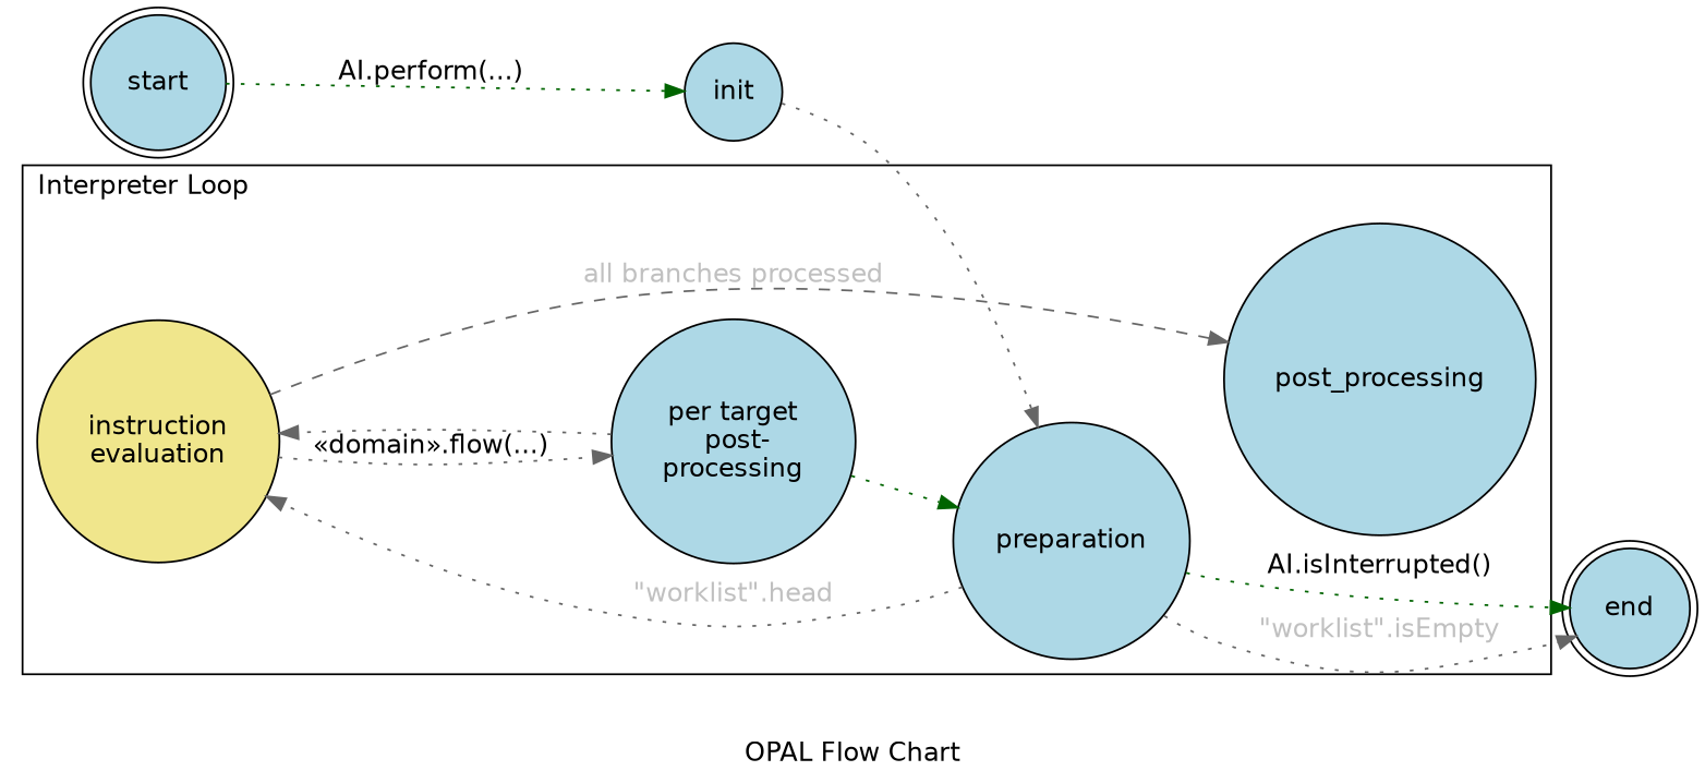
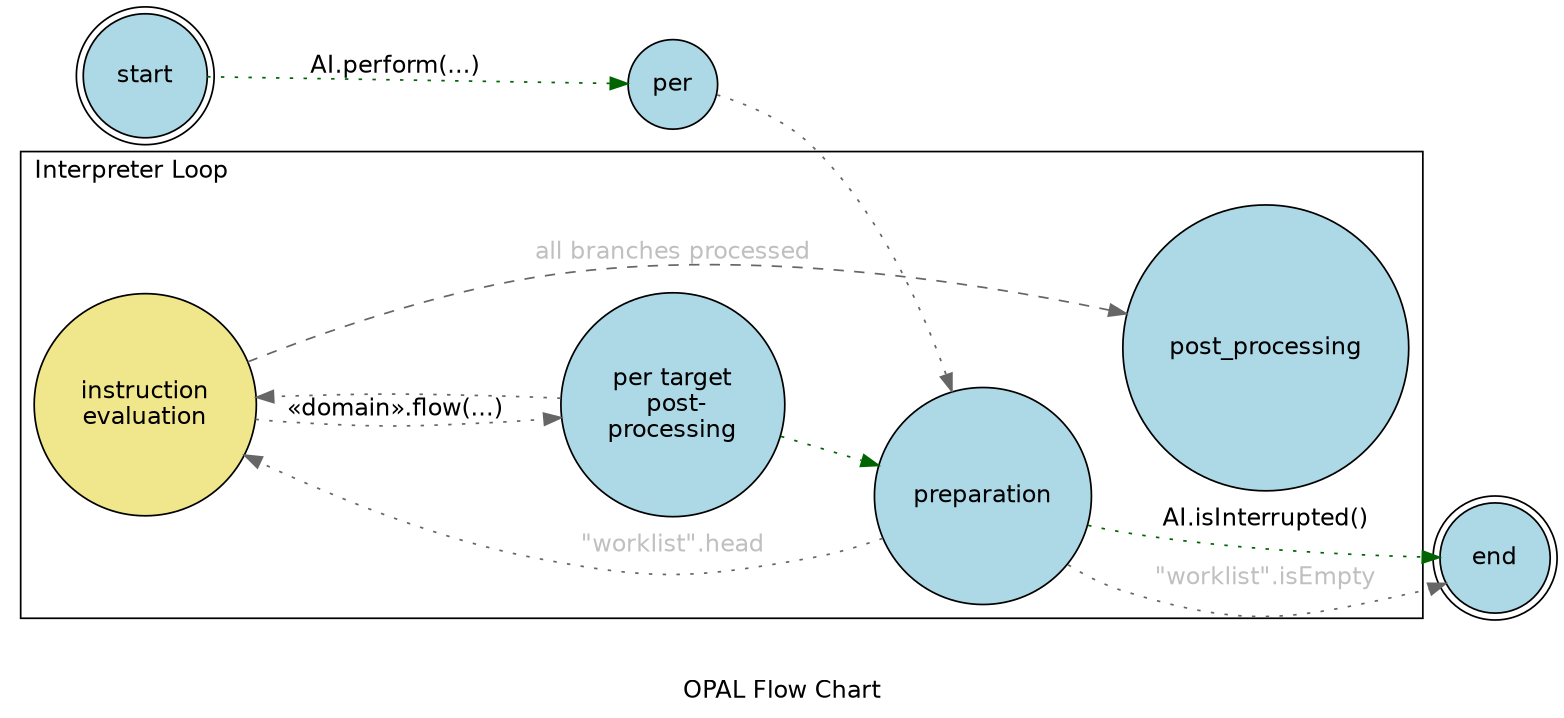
  digraph {
    compound=true
    fontname=Helvetica
    label="OPAL Flow Chart"
    rankdir=LR
    node [fillcolor=lightblue fontname=Helvetica shape=circle style=filled]
    edge [color=gray40 fontname=Helvetica style=dotted]
    start [shape=doublecircle]
    end [shape=doublecircle]
    post_processing
    preparation
    n5 [fillcolor=khaki label="instruction\nevaluation"]
    n6 [label="per target\n post-\nprocessing"]
-   init
+   init [label=per]
    subgraph sub_1 {
      rank=source
      start
    }
    subgraph sub_2 {
      rank=sink
      end
    }
    subgraph cluster_3 {
      label="Interpreter Loop"
      labeljust=l
      preparation
      n5
      n6
      subgraph sub_4 {
        label="Interpreter Loop"
        labeljust=l
        rank=sink
        post_processing
      }
    }
    start -> init [color=darkgreen label="AI.perform(...)"]
    preparation -> end [color=darkgreen label="AI.isInterrupted()"]
    preparation -> end [fontcolor=gray label="\"worklist\".isEmpty"]
    preparation -> n5 [fontcolor=gray label="\"worklist\".head"]
    n5 -> post_processing [fontcolor=gray label="all branches processed" style=dashed]
    n5 -> n6 [label="«domain».flow(...)"]
    n6 -> preparation [color=darkgreen]
    n6 -> n5
    init -> preparation
  }
